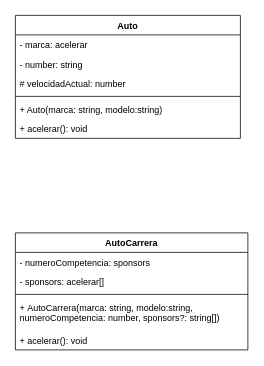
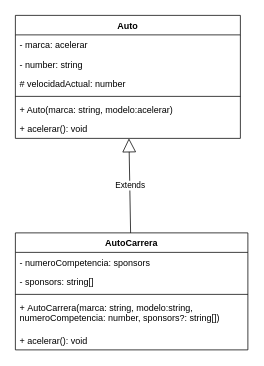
  <mxCell id="0" />
  <mxCell id="1" parent="0" />
  <mxCell id="2" value="Auto" style="swimlane;fontStyle=1;align=center;verticalAlign=top;childLayout=stackLayout;horizontal=1;startSize=26;horizontalStack=0;resizeParent=1;resizeParentMax=0;resizeLast=0;collapsible=1;marginBottom=0;" vertex="1" parent="1"><mxGeometry x="20" y="20" width="300" height="164" as="geometry" /></mxCell>
  <mxCell id="3" value="- marca: acelerar" style="text;strokeColor=none;fillColor=none;align=left;verticalAlign=top;spacingLeft=4;spacingRight=4;overflow=hidden;rotatable=0;points=[[0,0.5],[1,0.5]];portConstraint=eastwest;" vertex="1" parent="2"><mxGeometry y="26" width="300" height="26" as="geometry" /></mxCell>
  <mxCell id="4" value="- number: string" style="text;strokeColor=none;fillColor=none;align=left;verticalAlign=top;spacingLeft=4;spacingRight=4;overflow=hidden;rotatable=0;points=[[0,0.5],[1,0.5]];portConstraint=eastwest;" vertex="1" parent="2"><mxGeometry y="52" width="300" height="26" as="geometry" /></mxCell>
  <mxCell id="5" value="# velocidadActual: number" style="text;strokeColor=none;fillColor=none;align=left;verticalAlign=top;spacingLeft=4;spacingRight=4;overflow=hidden;rotatable=0;points=[[0,0.5],[1,0.5]];portConstraint=eastwest;" vertex="1" parent="2"><mxGeometry y="78" width="300" height="26" as="geometry" /></mxCell>
  <mxCell id="6" value="" style="line;strokeWidth=1;fillColor=none;align=left;verticalAlign=middle;spacingTop=-1;spacingLeft=3;spacingRight=3;rotatable=0;labelPosition=right;points=[];portConstraint=eastwest;" vertex="1" parent="2"><mxGeometry y="104" width="300" height="8" as="geometry" /></mxCell>
- <mxCell id="7" value="+ Auto(marca: string, modelo:string)" style="text;strokeColor=none;fillColor=none;align=left;verticalAlign=top;spacingLeft=4;spacingRight=4;overflow=hidden;rotatable=0;points=[[0,0.5],[1,0.5]];portConstraint=eastwest;" vertex="1" parent="2"><mxGeometry y="112" width="300" height="26" as="geometry" /></mxCell>
+ <mxCell id="7" value="+ Auto(marca: string, modelo:acelerar)" style="text;strokeColor=none;fillColor=none;align=left;verticalAlign=top;spacingLeft=4;spacingRight=4;overflow=hidden;rotatable=0;points=[[0,0.5],[1,0.5]];portConstraint=eastwest;" vertex="1" parent="2"><mxGeometry y="112" width="300" height="26" as="geometry" /></mxCell>
  <mxCell id="8" value="+ acelerar(): void" style="text;strokeColor=none;fillColor=none;align=left;verticalAlign=top;spacingLeft=4;spacingRight=4;overflow=hidden;rotatable=0;points=[[0,0.5],[1,0.5]];portConstraint=eastwest;" vertex="1" parent="2"><mxGeometry y="138" width="300" height="26" as="geometry" /></mxCell>
  <mxCell id="9" value="AutoCarrera" style="swimlane;fontStyle=1;align=center;verticalAlign=top;childLayout=stackLayout;horizontal=1;startSize=26;horizontalStack=0;resizeParent=1;resizeParentMax=0;resizeLast=0;collapsible=1;marginBottom=0;" vertex="1" parent="1"><mxGeometry x="20" y="310" width="310" height="156" as="geometry" /></mxCell>
  <mxCell id="10" value="- numeroCompetencia: sponsors" style="text;strokeColor=none;fillColor=none;align=left;verticalAlign=top;spacingLeft=4;spacingRight=4;overflow=hidden;rotatable=0;points=[[0,0.5],[1,0.5]];portConstraint=eastwest;" vertex="1" parent="9"><mxGeometry y="26" width="310" height="26" as="geometry" /></mxCell>
- <mxCell id="11" value="- sponsors: acelerar[]" style="text;strokeColor=none;fillColor=none;align=left;verticalAlign=top;spacingLeft=4;spacingRight=4;overflow=hidden;rotatable=0;points=[[0,0.5],[1,0.5]];portConstraint=eastwest;" vertex="1" parent="9"><mxGeometry y="52" width="310" height="26" as="geometry" /></mxCell>
+ <mxCell id="11" value="- sponsors: string[]" style="text;strokeColor=none;fillColor=none;align=left;verticalAlign=top;spacingLeft=4;spacingRight=4;overflow=hidden;rotatable=0;points=[[0,0.5],[1,0.5]];portConstraint=eastwest;" vertex="1" parent="9"><mxGeometry y="52" width="310" height="26" as="geometry" /></mxCell>
  <mxCell id="12" value="" style="line;strokeWidth=1;fillColor=none;align=left;verticalAlign=middle;spacingTop=-1;spacingLeft=3;spacingRight=3;rotatable=0;labelPosition=right;points=[];portConstraint=eastwest;" vertex="1" parent="9"><mxGeometry y="78" width="310" height="8" as="geometry" /></mxCell>
  <mxCell id="13" value="+ AutoCarrera(marca: string, modelo:string, numeroCompetencia: number, sponsors?: string[])" style="text;strokeColor=none;fillColor=none;align=left;verticalAlign=top;spacingLeft=4;spacingRight=4;overflow=hidden;rotatable=0;points=[[0,0.5],[1,0.5]];portConstraint=eastwest;whiteSpace=wrap;" vertex="1" parent="9"><mxGeometry y="86" width="310" height="44" as="geometry" /></mxCell>
  <mxCell id="14" value="+ acelerar(): void" style="text;strokeColor=none;fillColor=none;align=left;verticalAlign=top;spacingLeft=4;spacingRight=4;overflow=hidden;rotatable=0;points=[[0,0.5],[1,0.5]];portConstraint=eastwest;" vertex="1" parent="9"><mxGeometry y="130" width="310" height="26" as="geometry" /></mxCell>
+ <mxCell id="15" value="Extends" style="endArrow=block;endSize=16;endFill=0;html=1;" edge="1" parent="1" source="9" target="2"><mxGeometry width="160" relative="1" as="geometry"><mxPoint x="20" y="420" as="sourcePoint" /><mxPoint x="180" y="420" as="targetPoint" /></mxGeometry></mxCell>
